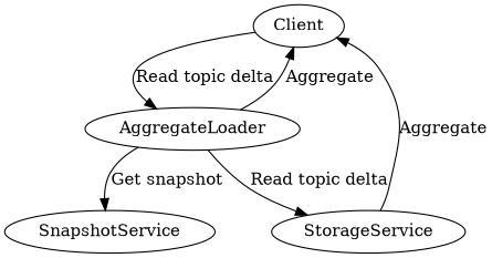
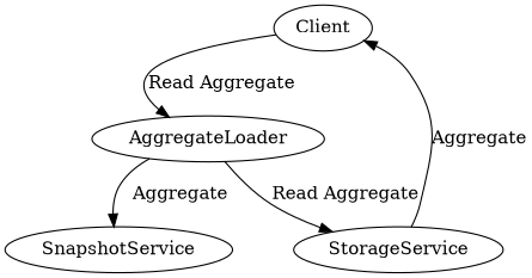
  digraph {
    Client
    AggregateLoader
    StorageService
    SnapshotService
-   Client -> AggregateLoader [label="Read topic delta"]
-   AggregateLoader -> Client [label=Aggregate]
-   AggregateLoader -> StorageService [label="Read topic delta"]
-   AggregateLoader -> SnapshotService [label="Get snapshot"]
+   Client -> AggregateLoader [label="Read Aggregate"]
+   AggregateLoader -> StorageService [label="Read Aggregate"]
+   AggregateLoader -> SnapshotService [label=Aggregate]
    StorageService -> Client [label=Aggregate]
  }
